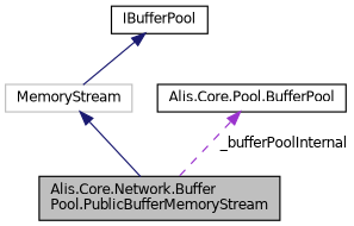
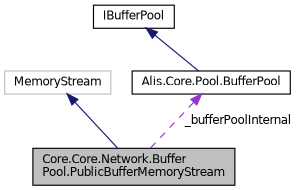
  digraph {
    node [color=black fillcolor=white fontname=Helvetica fontsize=10 shape=record style=filled]
    edge [color=midnightblue dir=back fontname=Helvetica fontsize=10 labelfontname=Helvetica labelfontsize=10 style=solid]
-   n1 [fillcolor=grey75 fontcolor=black height=0.2 label="Alis.Core.Network.Buffer\lPool.PublicBufferMemoryStream" width=0.4]
+   n1 [fillcolor=grey75 fontcolor=black height=0.2 label="Core.Core.Network.Buffer\lPool.PublicBufferMemoryStream" width=0.4]
    n2 [color=grey75 height=0.2 label=MemoryStream width=0.4]
    n3 [height=0.2 label="Alis.Core.Pool.BufferPool" width=0.4]
    n4 [height=0.2 label=IBufferPool width=0.4]
    n2 -> n1
    n3 -> n1 [color=darkorchid3 label=" _bufferPoolInternal" style=dashed]
-   n4 -> n2
+   n4 -> n3
  }
